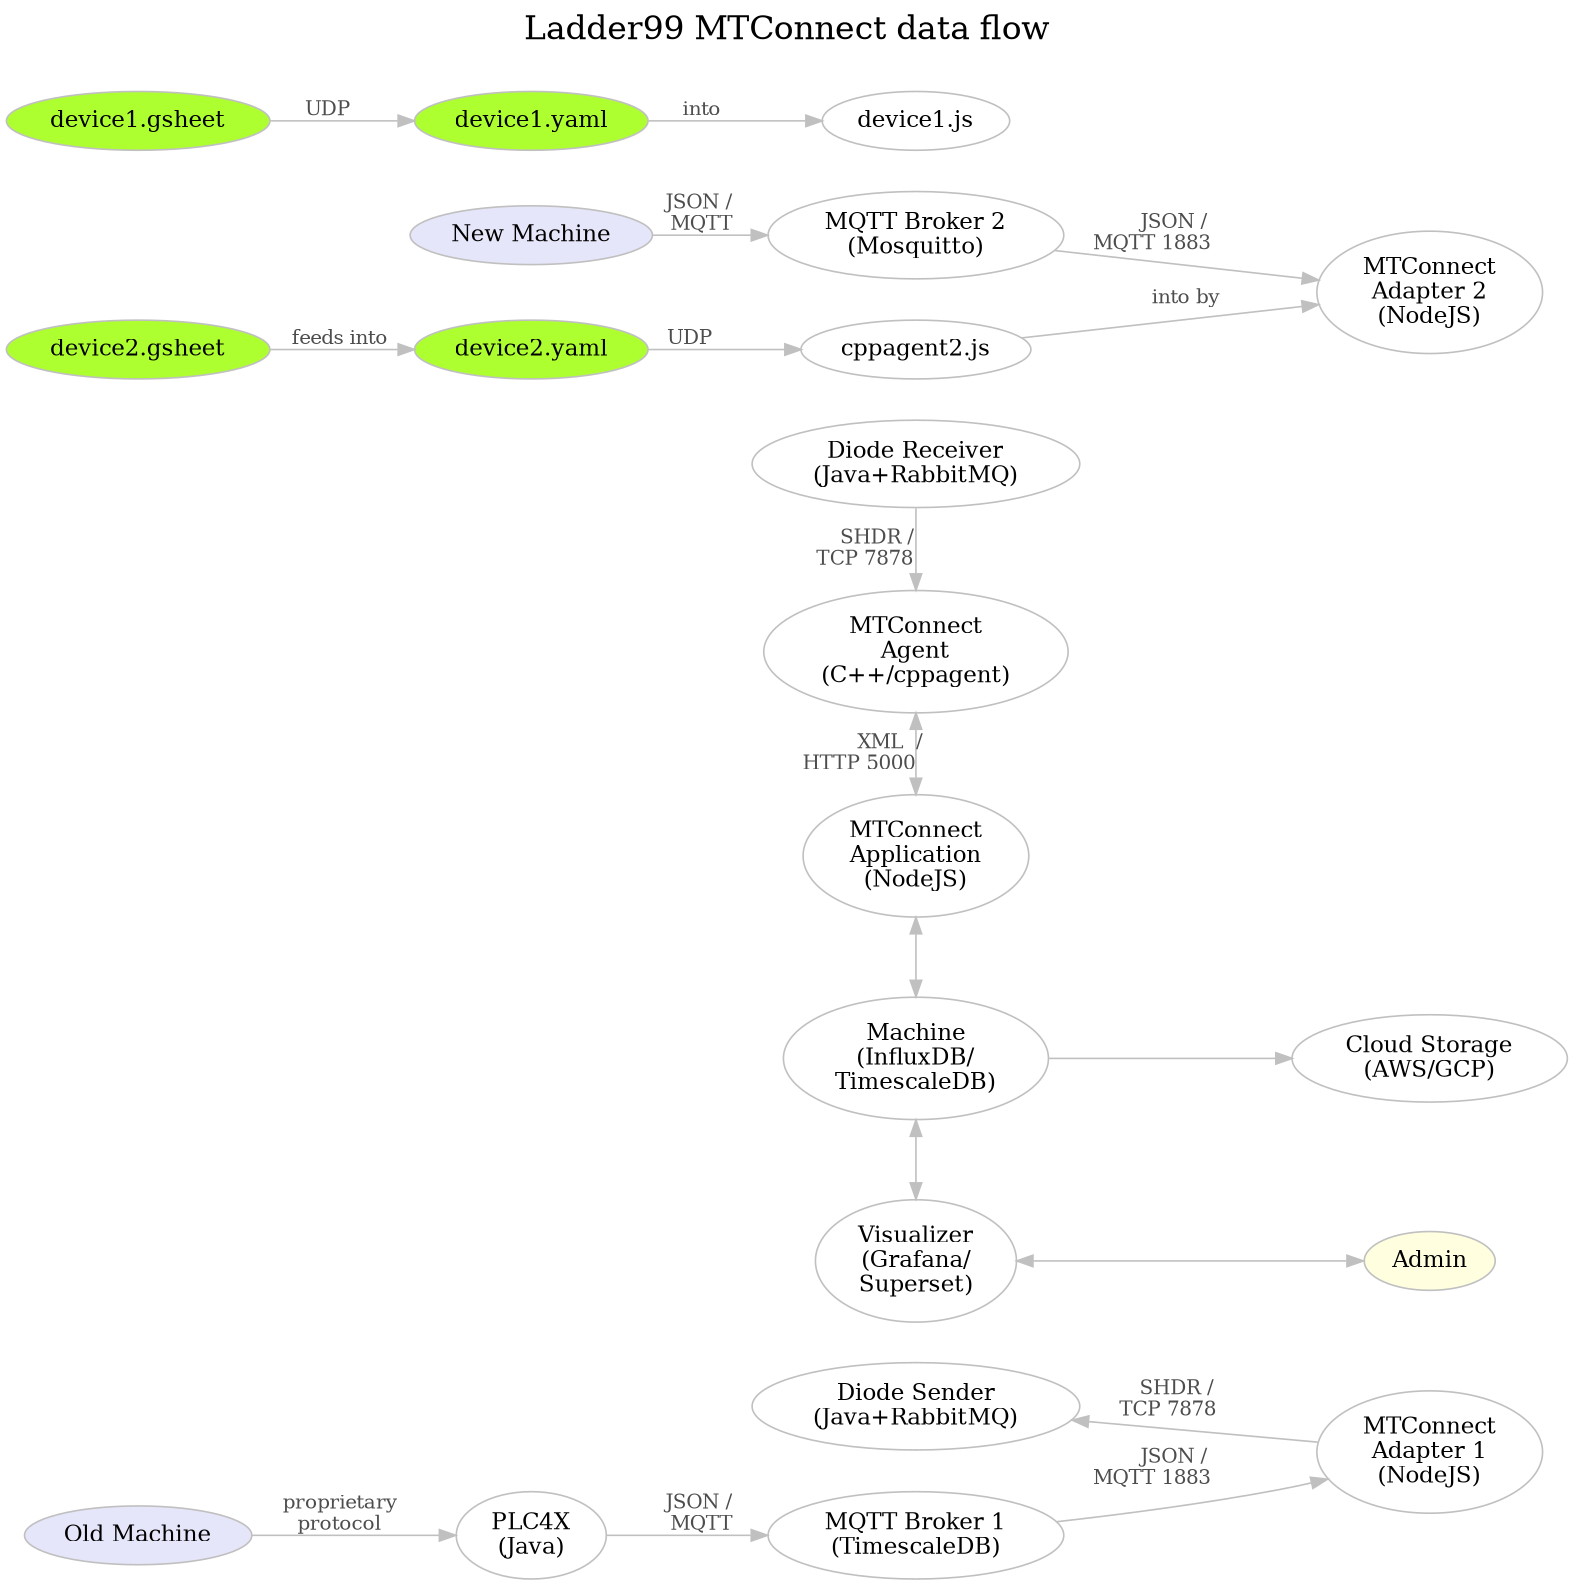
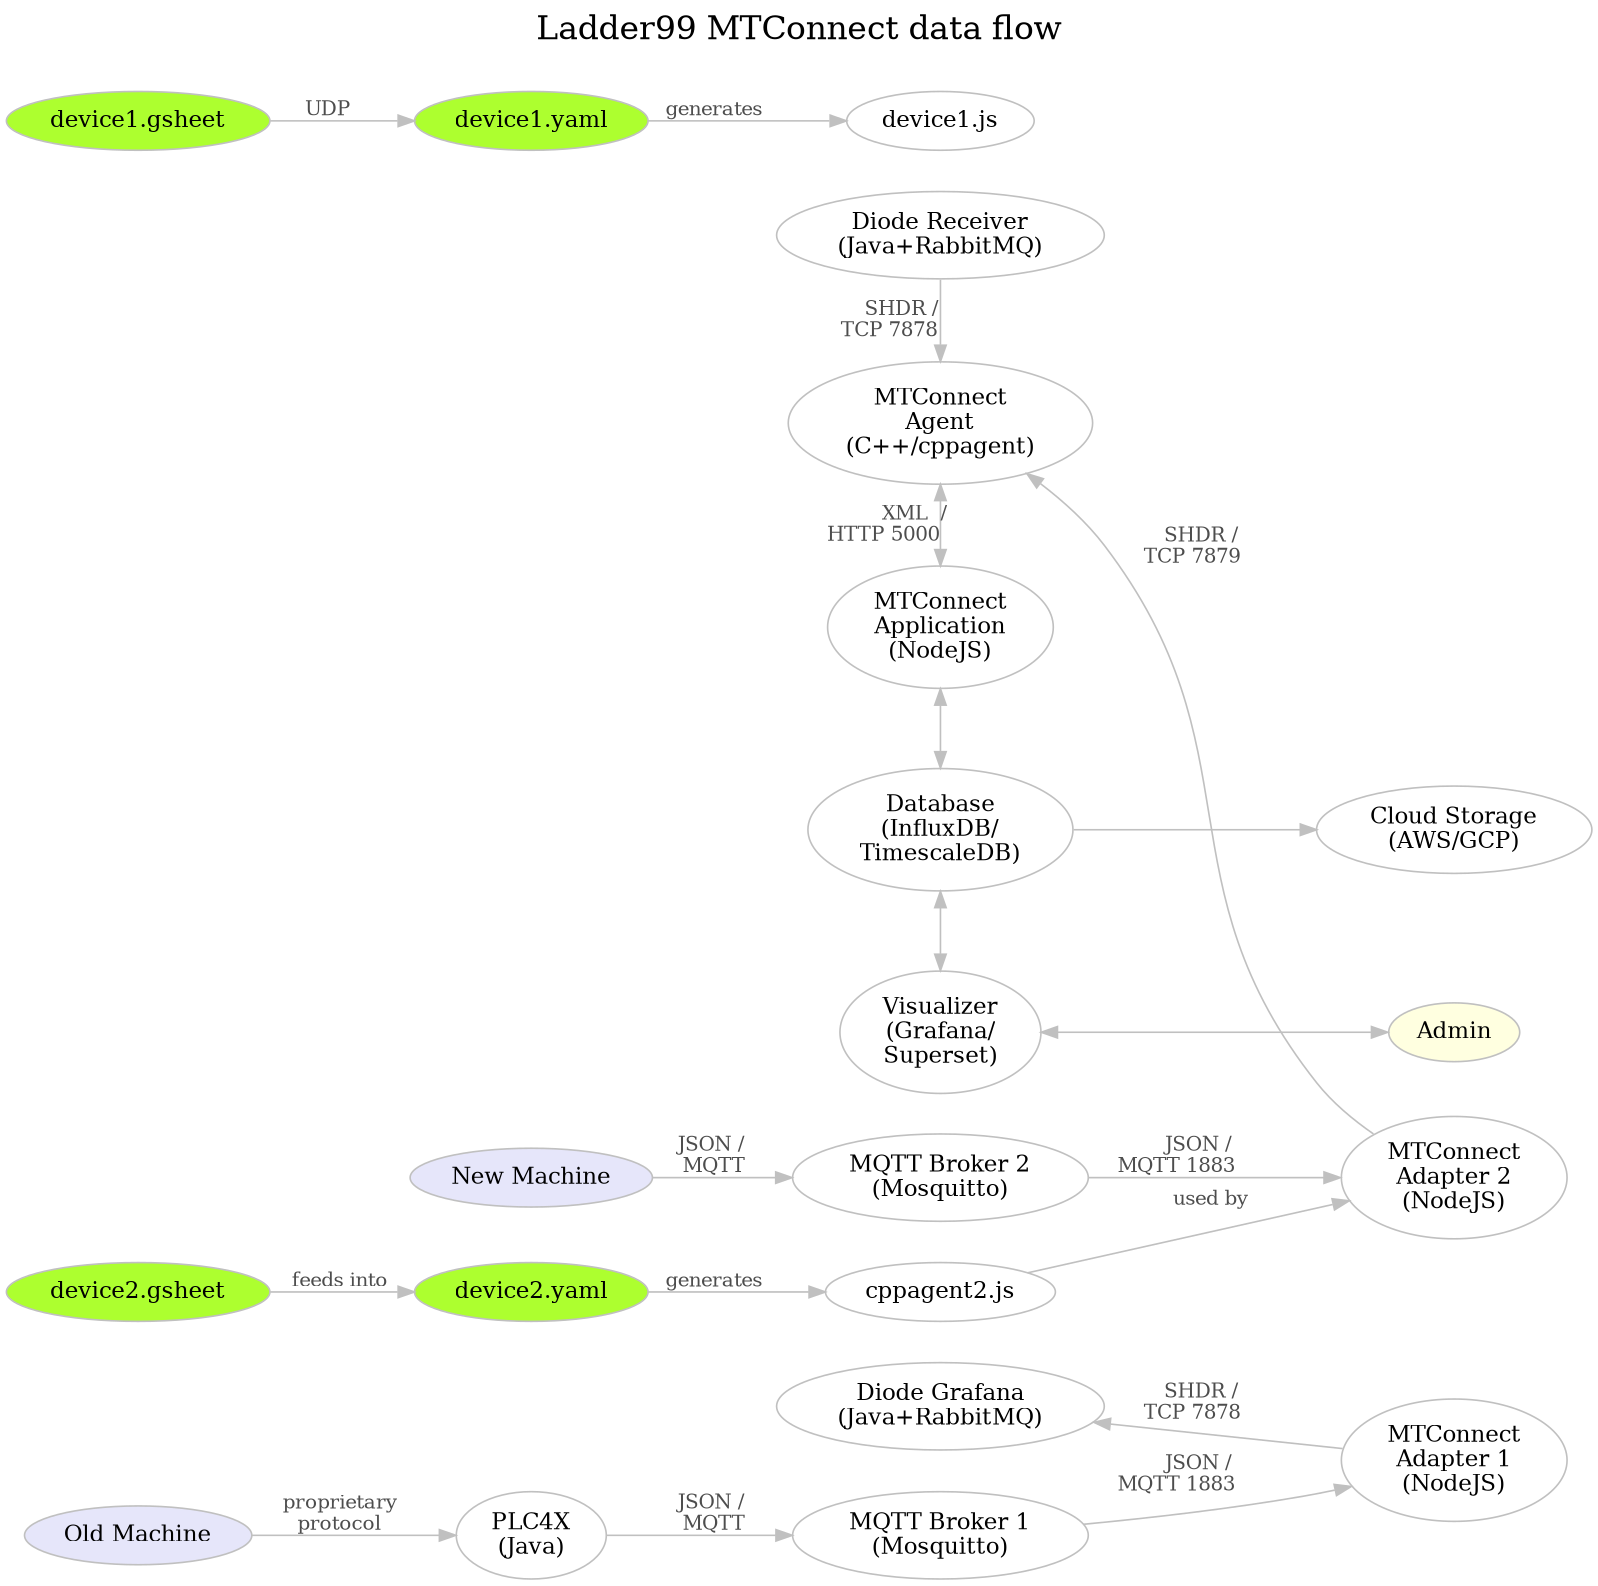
  digraph {
    color=lightgray
    fontsize=20
    label="Ladder99 MTConnect data flow\n "
    labelloc=t
    nodesep=0.35
    rankdir=LR
    ranksep=0.2
    node [color=gray fillcolor=white style=filled]
    edge [color=gray fontcolor=gray30 fontsize=12]
-   n1 [label="Diode Sender\n(Java+RabbitMQ)"]
+   n1 [label="Diode Grafana\n(Java+RabbitMQ)"]
    n2 [label="Diode Receiver\n(Java+RabbitMQ)"]
    n3 [label="MTConnect\nAgent\n(C++/cppagent)"]
    n4 [label="MTConnect\nApplication\n(NodeJS)"]
-   n5 [label="Machine\n(InfluxDB/\nTimescaleDB)"]
+   n5 [label="Database\n(InfluxDB/\nTimescaleDB)"]
    n6 [label="Visualizer\n(Grafana/\nSuperset)"]
    n7 [label="MTConnect\nAdapter 1\n(NodeJS)"]
    n8 [label="MTConnect\nAdapter 2\n(NodeJS)"]
    n9 [label="Cloud Storage\n(AWS/GCP)"]
    Admin [fillcolor=lightyellow]
    n11 [fillcolor=lavender label="Old Machine"]
    n12 [label="PLC4X\n(Java)"]
-   n13 [label="MQTT Broker 1\n(TimescaleDB)"]
+   n13 [label="MQTT Broker 1\n(Mosquitto)"]
    n14 [fillcolor=lavender label="New Machine"]
    n15 [label="MQTT Broker 2\n(Mosquitto)"]
    n16 [fillcolor=greenyellow label="device1.gsheet"]
    n17 [fillcolor=greenyellow label="device1.yaml"]
    n18 [label="device1.js"]
    n19 [fillcolor=greenyellow label="device2.gsheet"]
    n20 [fillcolor=greenyellow label="device2.yaml"]
    n21 [label="cppagent2.js"]
    subgraph sub_1 {
      rank=same
      n1
      n2
      n3
      n4
      n5
      n6
    }
    subgraph sub_2 {
      rank=same
      n7
      n8
      n9
      Admin
    }
    n2 -> n3 [label="SHDR /    \nTCP 7878        "]
    n3 -> n4 [dir=both label="XML  /\nHTTP 5000          "]
    n4 -> n5 [dir=both]
    n5 -> n6 [dir=both]
    n5 -> n9
    n6 -> Admin [dir=both]
    n7 -> n1 [label="SHDR /   \nTCP 7878      "]
+   n8 -> n3 [label="SHDR /   \nTCP 7879      "]
    n11 -> n12 [label="proprietary\nprotocol"]
    n12 -> n13 [label="JSON / \nMQTT"]
    n13 -> n7 [label="JSON /    \nMQTT 1883           "]
    n14 -> n15 [label="JSON / \nMQTT"]
    n15 -> n8 [label="JSON /    \nMQTT 1883           "]
    n16 -> n17 [label="UDP    "]
-   n17 -> n18 [label=into]
+   n17 -> n18 [label=generates]
    n19 -> n20 [label="feeds into"]
-   n20 -> n21 [label="UDP    "]
-   n21 -> n8 [label="into by"]
+   n20 -> n21 [label=generates]
+   n21 -> n8 [label="used by"]
  }
